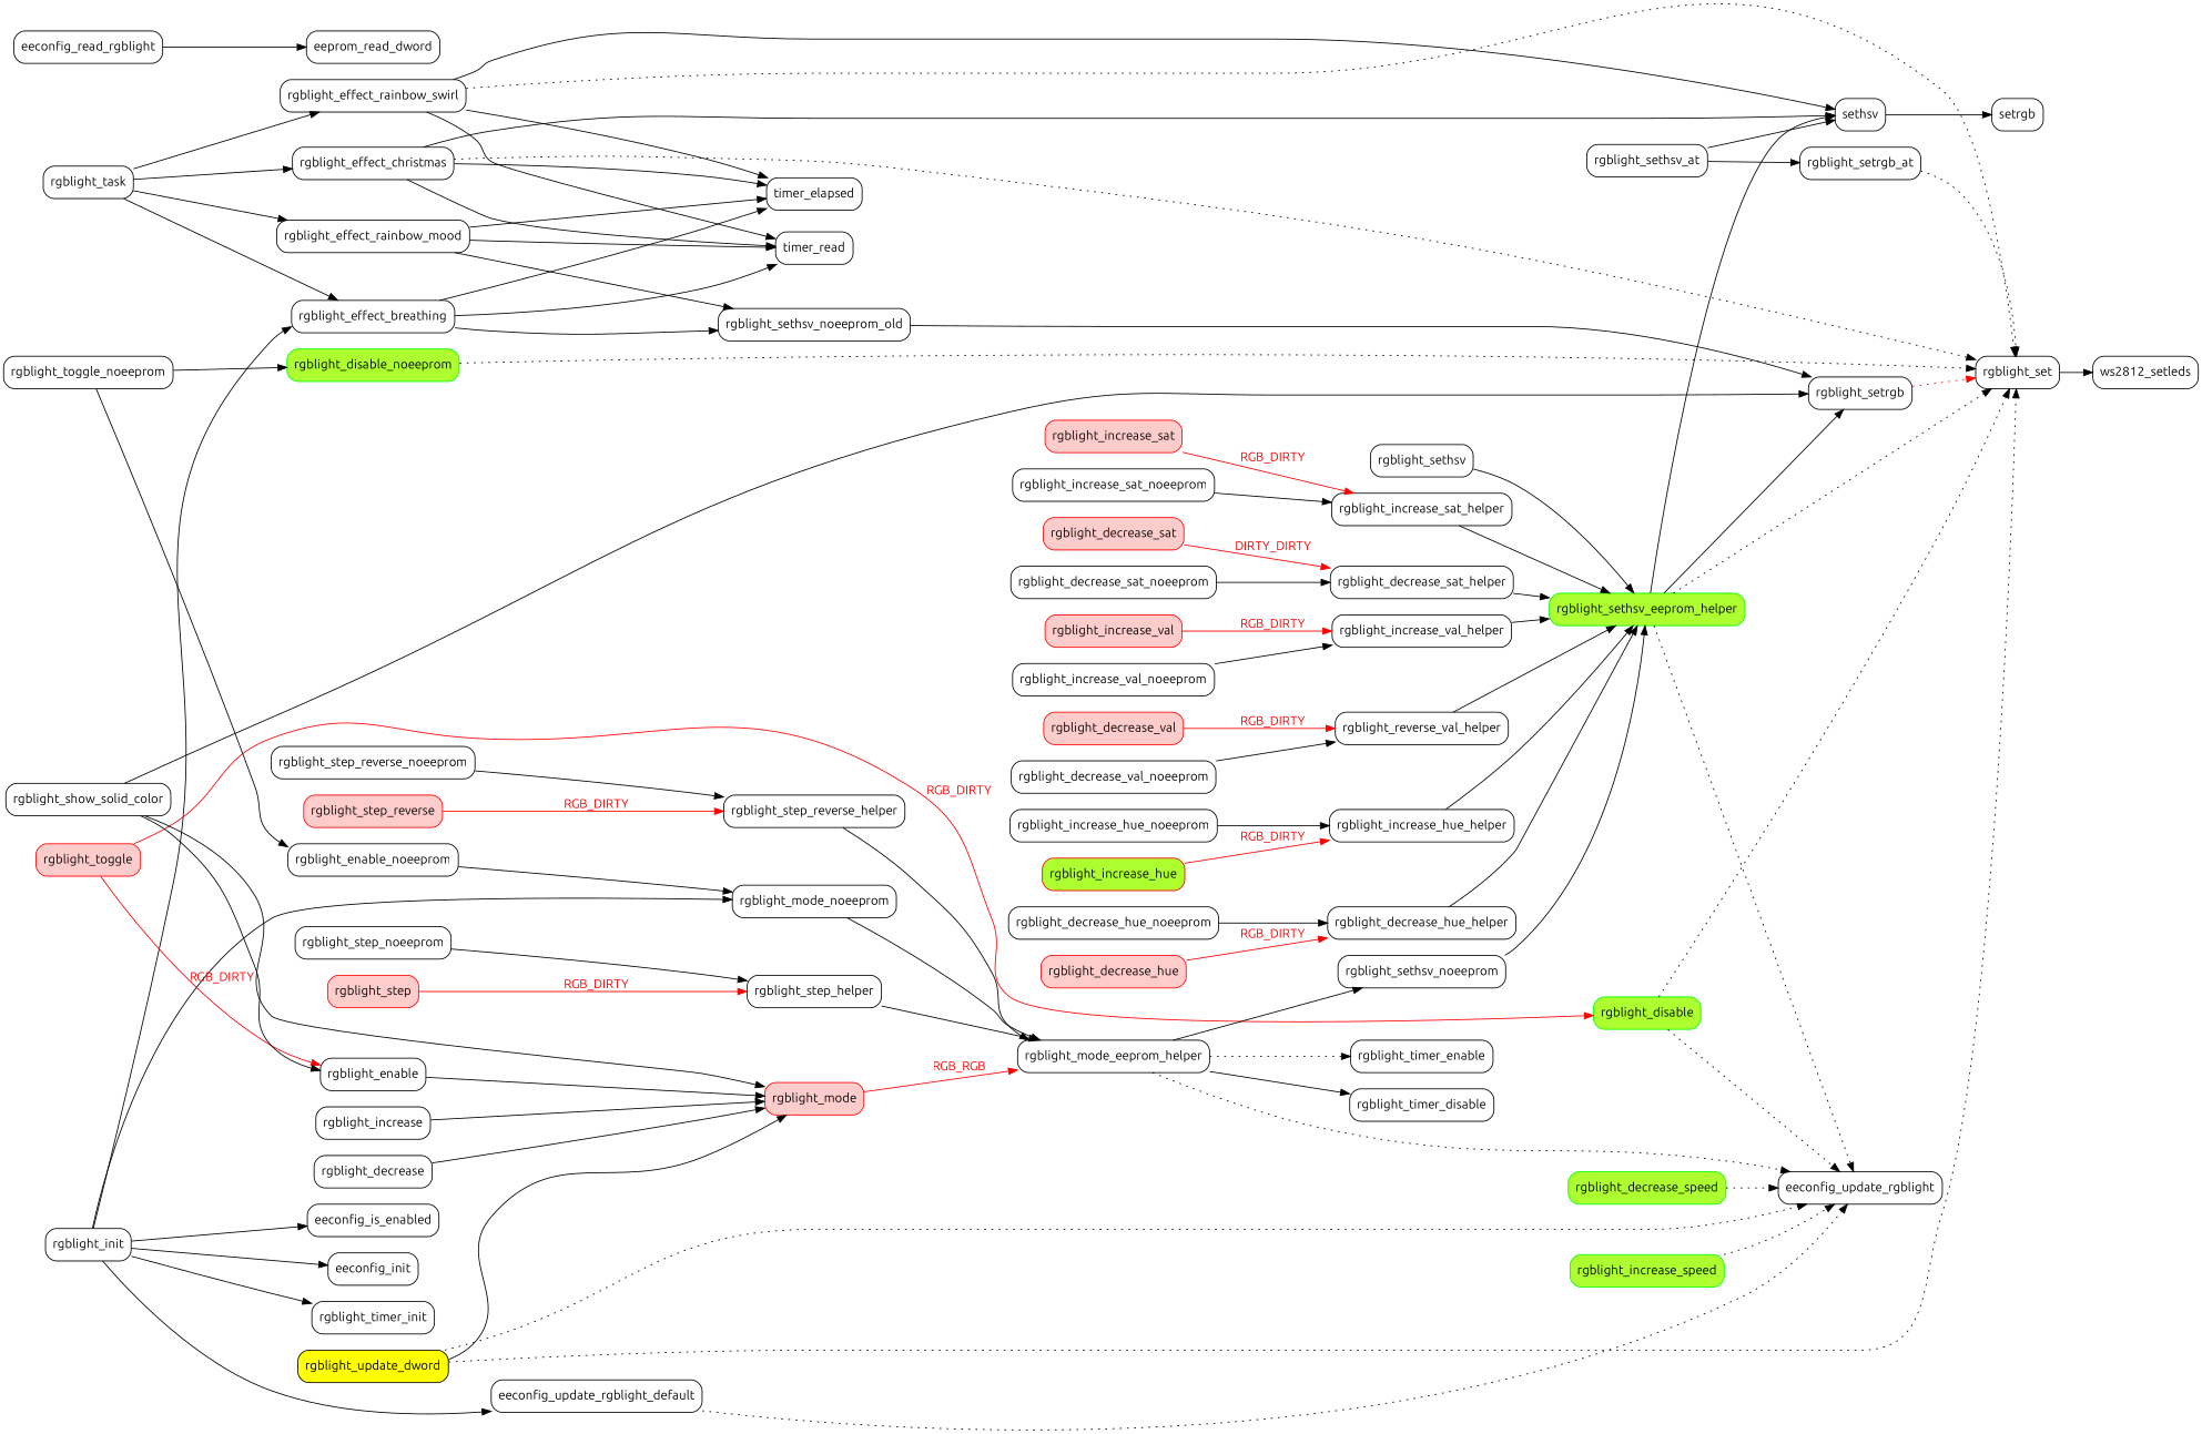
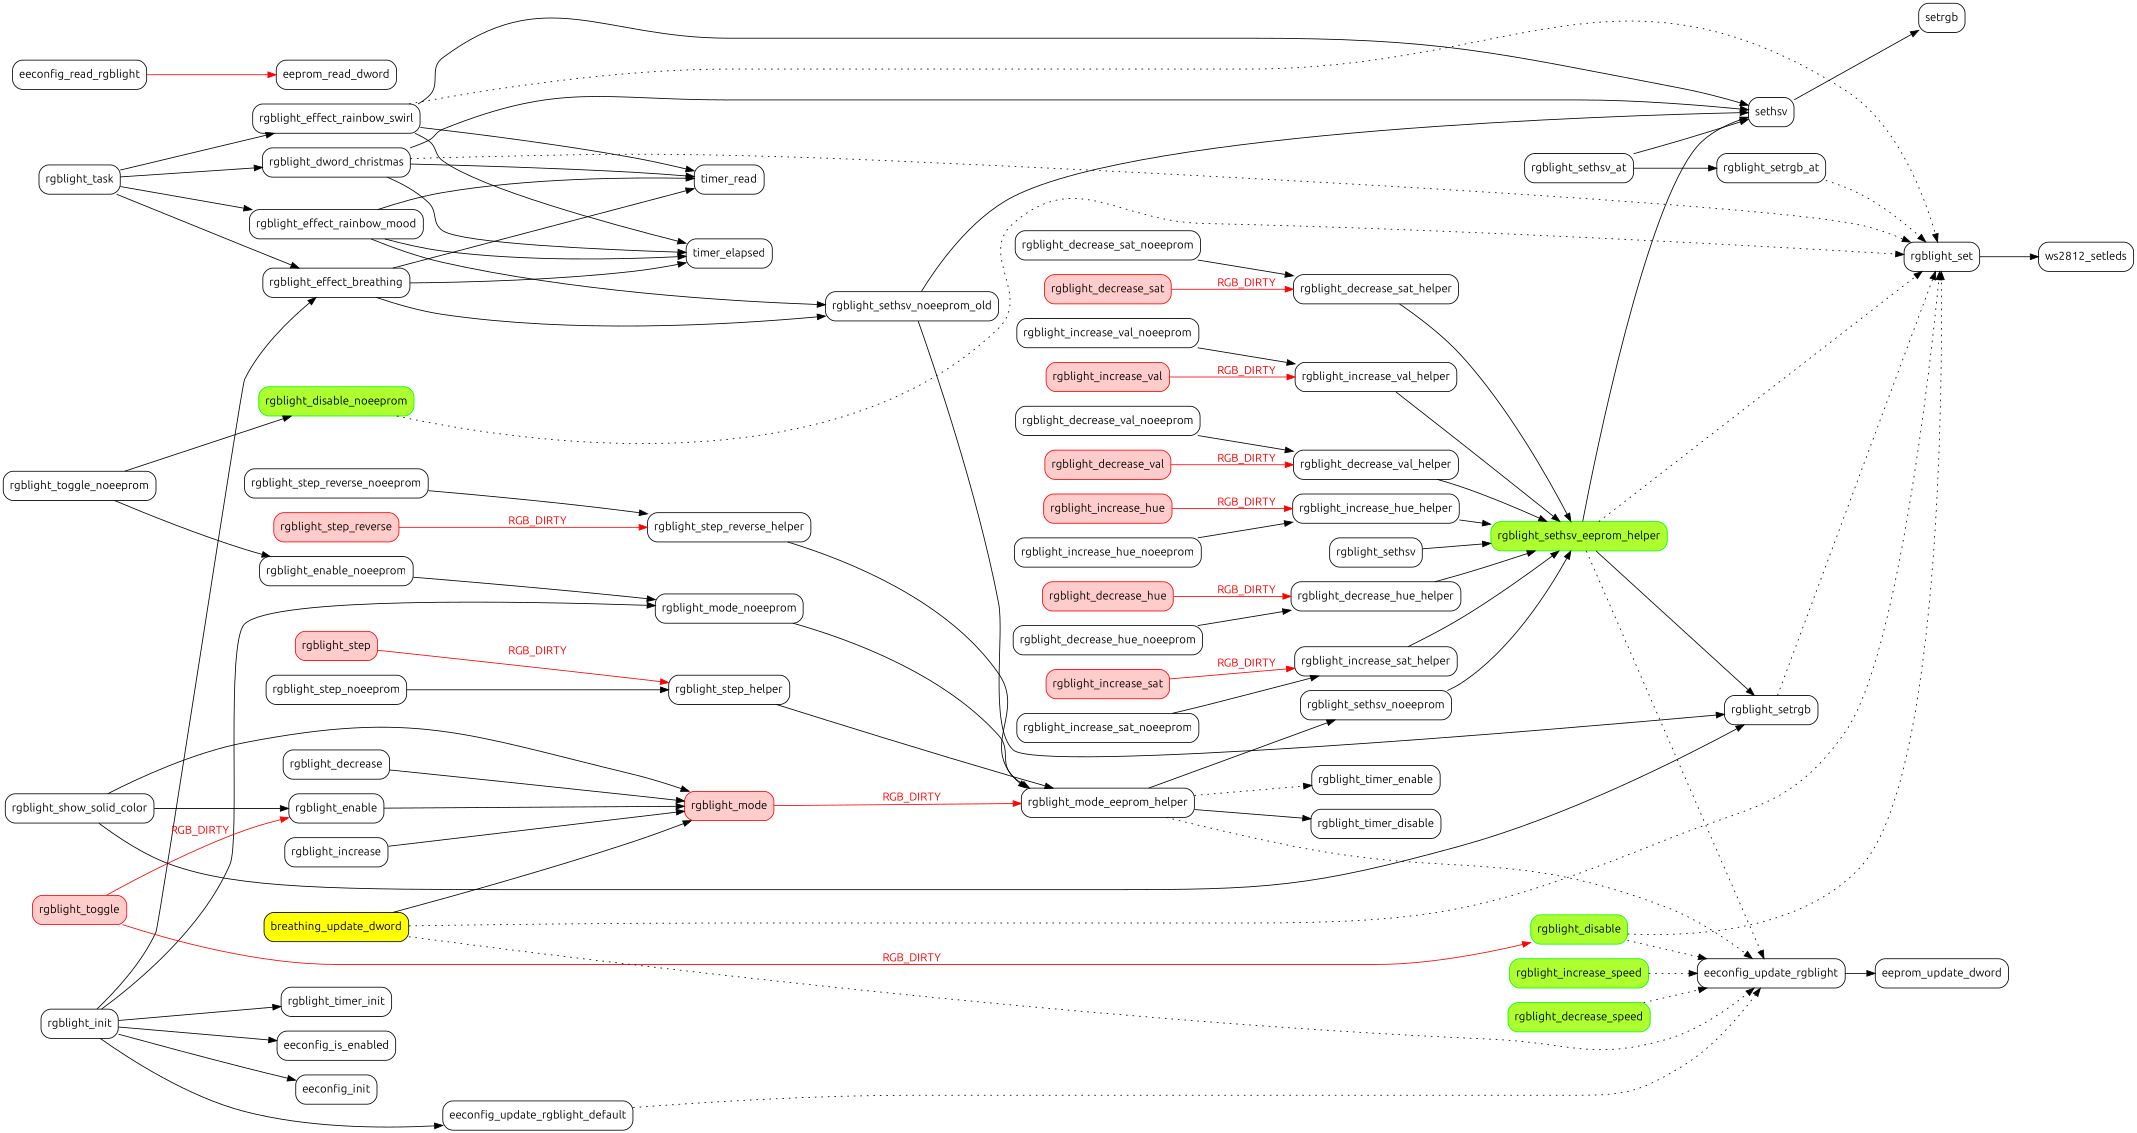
  digraph {
    fontname=Ubuntu
    rankdir=LR
    node [fontname=Ubuntu shape=box style=rounded]
    edge [fontname=Ubuntu]
    rgblight_init
    rgblight_task
    rgblight_enable
    rgblight_effect_breathing
    rgblight_effect_rainbow_mood
    rgblight_effect_rainbow_swirl
-   rgblight_effect_christmas
+   rgblight_effect_christmas [label=rgblight_dword_christmas]
    rgblight_enable_noeeprom
    rgblight_disable_noeeprom [color=green fillcolor=greenyellow style="rounded,filled"]
    eeconfig_update_rgblight_default
    rgblight_mode_noeeprom
    rgblight_timer_init
    eeconfig_is_enabled
    eeconfig_init
    rgblight_mode [color="#ff0000" fillcolor="#ffcccc" style="rounded,filled"]
    rgblight_sethsv_noeeprom_old
    timer_elapsed
    timer_read
    sethsv
    rgblight_set
    rgblight_toggle [color="#ff0000" fillcolor="#ffcccc" style="rounded,filled"]
    rgblight_disable [color=green fillcolor=greenyellow style="rounded,filled"]
    eeconfig_update_rgblight
    rgblight_step_reverse [color="#ff0000" fillcolor="#ffcccc" style="rounded,filled"]
    rgblight_step_reverse_helper
    rgblight_mode_eeprom_helper
    rgblight_step [color="#ff0000" fillcolor="#ffcccc" style="rounded,filled"]
    rgblight_step_helper
-   rgblight_increase_hue [color="#ff0000" fillcolor=greenyellow style="rounded,filled"]
+   rgblight_increase_hue [color="#ff0000" fillcolor="#ffcccc" style="rounded,filled"]
    rgblight_increase_hue_helper
    rgblight_sethsv_eeprom_helper [color=green fillcolor=greenyellow style="rounded,filled"]
    rgblight_decrease_hue [color="#ff0000" fillcolor="#ffcccc" style="rounded,filled"]
    rgblight_decrease_hue_helper
    rgblight_increase_sat [color="#ff0000" fillcolor="#ffcccc" style="rounded,filled"]
    rgblight_increase_sat_helper
    rgblight_decrease_sat [color="#ff0000" fillcolor="#ffcccc" style="rounded,filled"]
    rgblight_decrease_sat_helper
    rgblight_increase_val [color="#ff0000" fillcolor="#ffcccc" style="rounded,filled"]
    rgblight_increase_val_helper
    rgblight_decrease_val [color="#ff0000" fillcolor="#ffcccc" style="rounded,filled"]
-   rgblight_decrease_val_helper [label=rgblight_reverse_val_helper]
+   rgblight_decrease_val_helper
    rgblight_sethsv_noeeprom
    rgblight_timer_enable
    rgblight_timer_disable
    setrgb
    eeconfig_read_rgblight
    eeprom_read_dword
+   eeprom_update_dword
    rgblight_increase_speed [color=green fillcolor=greenyellow style="rounded,filled"]
    rgblight_decrease_speed [color=green fillcolor=greenyellow style="rounded,filled"]
    ws2812_setleds
    rgblight_setrgb
    rgblight_increase_hue_noeeprom
    rgblight_decrease_hue_noeeprom
    rgblight_increase_sat_noeeprom
    rgblight_decrease_sat_noeeprom
    rgblight_increase_val_noeeprom
    rgblight_decrease_val_noeeprom
    rgblight_sethsv
    rgblight_step_noeeprom
    rgblight_step_reverse_noeeprom
    rgblight_increase
    rgblight_decrease
    rgblight_setrgb_at
    rgblight_sethsv_at
-   rgblight_update_dword [fillcolor=yellow style="rounded,filled"]
+   rgblight_update_dword [fillcolor=yellow style="rounded,filled" label=breathing_update_dword]
    rgblight_toggle_noeeprom
    rgblight_show_solid_color
    subgraph sub_1 {
      rank=min
      rgblight_init
      rgblight_task
    }
    subgraph sub_2 {
      rank=same
      rgblight_enable
      rgblight_effect_breathing
      rgblight_effect_rainbow_mood
      rgblight_effect_rainbow_swirl
      rgblight_effect_christmas
    }
    subgraph sub_3 {
      rank=same
      rgblight_enable_noeeprom
      rgblight_disable_noeeprom
    }
    rgblight_init -> rgblight_effect_breathing
    rgblight_init -> eeconfig_update_rgblight_default
    rgblight_init -> rgblight_mode_noeeprom
    rgblight_init -> rgblight_timer_init
    rgblight_init -> eeconfig_is_enabled
    rgblight_init -> eeconfig_init
    rgblight_task -> rgblight_effect_breathing
    rgblight_task -> rgblight_effect_rainbow_mood
    rgblight_task -> rgblight_effect_rainbow_swirl
    rgblight_task -> rgblight_effect_christmas
    rgblight_enable -> rgblight_mode
    rgblight_effect_breathing -> rgblight_sethsv_noeeprom_old
    rgblight_effect_breathing -> timer_elapsed
    rgblight_effect_breathing -> timer_read
    rgblight_effect_rainbow_mood -> rgblight_sethsv_noeeprom_old
    rgblight_effect_rainbow_mood -> timer_elapsed
    rgblight_effect_rainbow_mood -> timer_read
    rgblight_effect_rainbow_swirl -> timer_elapsed
    rgblight_effect_rainbow_swirl -> timer_read
    rgblight_effect_rainbow_swirl -> sethsv
    rgblight_effect_rainbow_swirl -> rgblight_set [style=dotted]
    rgblight_effect_christmas -> timer_elapsed
    rgblight_effect_christmas -> timer_read
    rgblight_effect_christmas -> sethsv
    rgblight_effect_christmas -> rgblight_set [style=dotted]
    rgblight_enable_noeeprom -> rgblight_mode_noeeprom
    rgblight_disable_noeeprom -> rgblight_set [style=dotted]
    eeconfig_update_rgblight_default -> eeconfig_update_rgblight [style=dotted]
    rgblight_mode_noeeprom -> rgblight_mode_eeprom_helper
-   rgblight_mode -> rgblight_mode_eeprom_helper [color=red fontcolor=red label=RGB_RGB]
+   rgblight_mode -> rgblight_mode_eeprom_helper [color=red fontcolor=red label=RGB_DIRTY]
+   rgblight_sethsv_noeeprom_old -> sethsv
    rgblight_sethsv_noeeprom_old -> rgblight_setrgb
    sethsv -> setrgb
    rgblight_set -> ws2812_setleds
    rgblight_toggle -> rgblight_enable [color=red fontcolor=red label=RGB_DIRTY]
    rgblight_toggle -> rgblight_disable [color=red fontcolor=red label=RGB_DIRTY]
    rgblight_disable -> rgblight_set [style=dotted]
    rgblight_disable -> eeconfig_update_rgblight [style=dotted]
+   eeconfig_update_rgblight -> eeprom_update_dword
    rgblight_step_reverse -> rgblight_step_reverse_helper [color=red fontcolor=red label=RGB_DIRTY]
    rgblight_step_reverse_helper -> rgblight_mode_eeprom_helper
    rgblight_mode_eeprom_helper -> eeconfig_update_rgblight [style=dotted]
    rgblight_mode_eeprom_helper -> rgblight_sethsv_noeeprom
    rgblight_mode_eeprom_helper -> rgblight_timer_enable [style=dotted]
    rgblight_mode_eeprom_helper -> rgblight_timer_disable
    rgblight_step -> rgblight_step_helper [color=red fontcolor=red label=RGB_DIRTY]
    rgblight_step_helper -> rgblight_mode_eeprom_helper
    rgblight_increase_hue -> rgblight_increase_hue_helper [color=red fontcolor=red label=RGB_DIRTY]
    rgblight_increase_hue_helper -> rgblight_sethsv_eeprom_helper
    rgblight_sethsv_eeprom_helper -> sethsv
    rgblight_sethsv_eeprom_helper -> rgblight_set [style=dotted]
    rgblight_sethsv_eeprom_helper -> eeconfig_update_rgblight [style=dotted]
    rgblight_sethsv_eeprom_helper -> rgblight_setrgb
    rgblight_decrease_hue -> rgblight_decrease_hue_helper [color=red fontcolor=red label=RGB_DIRTY]
    rgblight_decrease_hue_helper -> rgblight_sethsv_eeprom_helper
    rgblight_increase_sat -> rgblight_increase_sat_helper [color=red fontcolor=red label=RGB_DIRTY]
    rgblight_increase_sat_helper -> rgblight_sethsv_eeprom_helper
-   rgblight_decrease_sat -> rgblight_decrease_sat_helper [color=red fontcolor=red label=DIRTY_DIRTY]
+   rgblight_decrease_sat -> rgblight_decrease_sat_helper [color=red fontcolor=red label=RGB_DIRTY]
    rgblight_decrease_sat_helper -> rgblight_sethsv_eeprom_helper
    rgblight_increase_val -> rgblight_increase_val_helper [color=red fontcolor=red label=RGB_DIRTY]
    rgblight_increase_val_helper -> rgblight_sethsv_eeprom_helper
    rgblight_decrease_val -> rgblight_decrease_val_helper [color=red fontcolor=red label=RGB_DIRTY]
    rgblight_decrease_val_helper -> rgblight_sethsv_eeprom_helper
    rgblight_sethsv_noeeprom -> rgblight_sethsv_eeprom_helper
-   eeconfig_read_rgblight -> eeprom_read_dword
+   eeconfig_read_rgblight -> eeprom_read_dword [color=red]
    rgblight_increase_speed -> eeconfig_update_rgblight [style=dotted]
    rgblight_decrease_speed -> eeconfig_update_rgblight [style=dotted]
-   rgblight_setrgb -> rgblight_set [style=dotted color=red]
+   rgblight_setrgb -> rgblight_set [style=dotted]
    rgblight_increase_hue_noeeprom -> rgblight_increase_hue_helper
    rgblight_decrease_hue_noeeprom -> rgblight_decrease_hue_helper
    rgblight_increase_sat_noeeprom -> rgblight_increase_sat_helper
    rgblight_decrease_sat_noeeprom -> rgblight_decrease_sat_helper
    rgblight_increase_val_noeeprom -> rgblight_increase_val_helper
    rgblight_decrease_val_noeeprom -> rgblight_decrease_val_helper
    rgblight_sethsv -> rgblight_sethsv_eeprom_helper
    rgblight_step_noeeprom -> rgblight_step_helper
    rgblight_step_reverse_noeeprom -> rgblight_step_reverse_helper
    rgblight_increase -> rgblight_mode
    rgblight_decrease -> rgblight_mode
    rgblight_setrgb_at -> rgblight_set [style=dotted]
    rgblight_sethsv_at -> sethsv
    rgblight_sethsv_at -> rgblight_setrgb_at
    rgblight_update_dword -> rgblight_mode
    rgblight_update_dword -> rgblight_set [style=dotted]
    rgblight_update_dword -> eeconfig_update_rgblight [style=dotted]
    rgblight_toggle_noeeprom -> rgblight_enable_noeeprom
    rgblight_toggle_noeeprom -> rgblight_disable_noeeprom
    rgblight_show_solid_color -> rgblight_enable
    rgblight_show_solid_color -> rgblight_mode
    rgblight_show_solid_color -> rgblight_setrgb
  }
